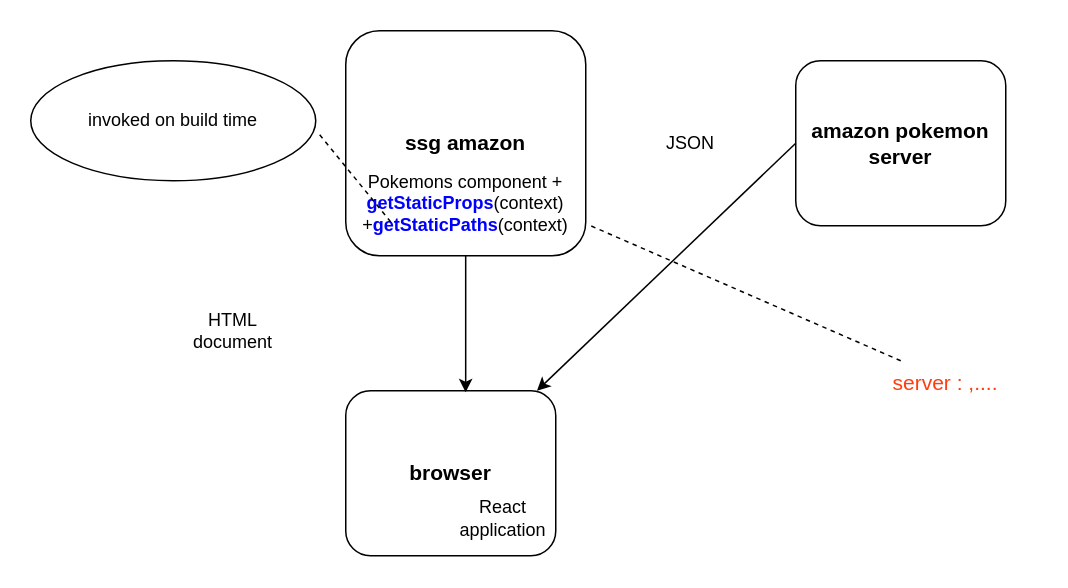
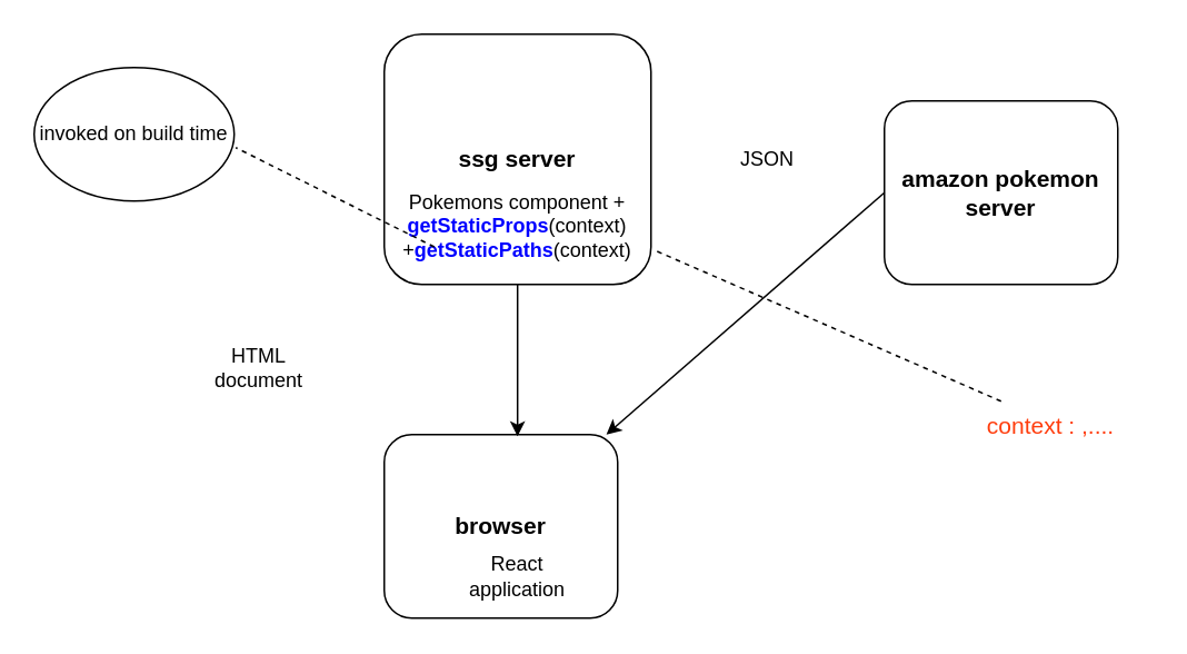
  <mxCell id="0" />
  <mxCell id="1" parent="0" />
- <mxCell id="2" value="&lt;b&gt;&lt;font style=&quot;font-size: 14px&quot;&gt;ssg amazon&lt;/font&gt;&lt;/b&gt;" style="rounded=1;whiteSpace=wrap;html=1;" parent="1" vertex="1"><mxGeometry x="230" y="20" width="160" height="150" as="geometry" /></mxCell>
+ <mxCell id="2" value="&lt;b&gt;&lt;font style=&quot;font-size: 14px&quot;&gt;ssg server&lt;/font&gt;&lt;/b&gt;" style="rounded=1;whiteSpace=wrap;html=1;" parent="1" vertex="1"><mxGeometry x="230" y="20" width="160" height="150" as="geometry" /></mxCell>
  <mxCell id="3" value="&lt;b&gt;&lt;font style=&quot;font-size: 14px&quot;&gt;browser&lt;/font&gt;&lt;/b&gt;" style="rounded=1;whiteSpace=wrap;html=1;" parent="1" vertex="1"><mxGeometry x="230" y="260" width="140" height="110" as="geometry" /></mxCell>
- <mxCell id="4" value="&lt;b&gt;&lt;font style=&quot;font-size: 14px&quot;&gt;amazon pokemon server&lt;/font&gt;&lt;/b&gt;" style="rounded=1;whiteSpace=wrap;html=1;" parent="1" vertex="1"><mxGeometry x="530" y="40" width="140" height="110" as="geometry" /></mxCell>
+ <mxCell id="4" value="&lt;b&gt;&lt;font style=&quot;font-size: 14px&quot;&gt;amazon pokemon server&lt;/font&gt;&lt;/b&gt;" style="rounded=1;whiteSpace=wrap;html=1;" parent="1" vertex="1"><mxGeometry x="530" y="60" width="140" height="110" as="geometry" /></mxCell>
  <mxCell id="5" value="" style="endArrow=classic;html=1;exitX=0;exitY=0.5;exitDx=0;exitDy=0;" parent="1" source="4" target="3" edge="1"><mxGeometry width="50" height="50" relative="1" as="geometry"><mxPoint x="450" y="150" as="sourcePoint" /><mxPoint x="500" y="100" as="targetPoint" /></mxGeometry></mxCell>
  <mxCell id="6" value="JSON" style="text;html=1;strokeColor=none;fillColor=none;align=center;verticalAlign=middle;whiteSpace=wrap;rounded=0;" parent="1" vertex="1"><mxGeometry x="440" y="85" width="40" height="20" as="geometry" /></mxCell>
  <mxCell id="7" value="" style="endArrow=classic;html=1;entryX=0.571;entryY=0.009;entryDx=0;entryDy=0;entryPerimeter=0;" parent="1" source="2" target="3" edge="1"><mxGeometry width="50" height="50" relative="1" as="geometry"><mxPoint x="220" y="230" as="sourcePoint" /><mxPoint x="270" y="180" as="targetPoint" /></mxGeometry></mxCell>
  <mxCell id="8" value="HTML document" style="text;html=1;strokeColor=none;fillColor=none;align=center;verticalAlign=middle;whiteSpace=wrap;rounded=0;" parent="1" vertex="1"><mxGeometry x="130" y="210" width="50" height="20" as="geometry" /></mxCell>
  <mxCell id="9" value="Pokemons component + &lt;b&gt;&lt;font color=&quot;#0000ff&quot;&gt;getStaticProps&lt;/font&gt;&lt;/b&gt;(context) +&lt;font color=&quot;#0000ff&quot; style=&quot;font-weight: bold&quot;&gt;getStaticPaths&lt;/font&gt;(context)" style="text;html=1;strokeColor=none;fillColor=none;align=center;verticalAlign=middle;whiteSpace=wrap;rounded=0;" parent="1" vertex="1"><mxGeometry x="260" y="110" width="100" height="50" as="geometry" /></mxCell>
- <mxCell id="10" value="React application" style="text;html=1;strokeColor=none;fillColor=none;align=center;verticalAlign=middle;whiteSpace=wrap;rounded=0;" parent="1" vertex="1"><mxGeometry x="305" y="330" width="60" height="30" as="geometry" /></mxCell>
+ <mxCell id="10" value="React application" style="text;html=1;strokeColor=none;fillColor=none;align=center;verticalAlign=middle;whiteSpace=wrap;rounded=0;" parent="1" vertex="1"><mxGeometry x="280" y="330" width="60" height="30" as="geometry" /></mxCell>
  <mxCell id="11" value="" style="endArrow=none;dashed=1;html=1;entryX=1.006;entryY=0.86;entryDx=0;entryDy=0;entryPerimeter=0;" parent="1" target="2" edge="1"><mxGeometry width="50" height="50" relative="1" as="geometry"><mxPoint x="600" y="240" as="sourcePoint" /><mxPoint x="390" y="200" as="targetPoint" /></mxGeometry></mxCell>
- <mxCell id="12" value="&lt;font style=&quot;font-size: 14px&quot; color=&quot;#ff3d0d&quot;&gt;server : &lt;font style=&quot;font-size: 14px&quot;&gt;,....&lt;/font&gt;&lt;/font&gt;" style="text;html=1;strokeColor=none;fillColor=none;align=center;verticalAlign=middle;whiteSpace=wrap;rounded=0;" parent="1" vertex="1"><mxGeometry x="570" y="240" width="120" height="30" as="geometry" /></mxCell>
- <mxCell id="13" value="invoked on build time" style="ellipse;whiteSpace=wrap;html=1;" parent="1" vertex="1"><mxGeometry x="20" y="40" width="190" height="80" as="geometry" /></mxCell>
+ <mxCell id="12" value="&lt;font style=&quot;font-size: 14px&quot; color=&quot;#ff3d0d&quot;&gt;context : &lt;font style=&quot;font-size: 14px&quot;&gt;,....&lt;/font&gt;&lt;/font&gt;" style="text;html=1;strokeColor=none;fillColor=none;align=center;verticalAlign=middle;whiteSpace=wrap;rounded=0;" parent="1" vertex="1"><mxGeometry x="570" y="240" width="120" height="30" as="geometry" /></mxCell>
+ <mxCell id="13" value="invoked on build time" style="ellipse;whiteSpace=wrap;html=1;" parent="1" vertex="1"><mxGeometry x="20" y="40" width="120" height="80" as="geometry" /></mxCell>
  <mxCell id="14" value="" style="endArrow=none;dashed=1;html=1;entryX=1.008;entryY=0.6;entryDx=0;entryDy=0;entryPerimeter=0;exitX=0;exitY=0.75;exitDx=0;exitDy=0;" parent="1" source="9" target="13" edge="1"><mxGeometry width="50" height="50" relative="1" as="geometry"><mxPoint x="120" y="190" as="sourcePoint" /><mxPoint x="170" y="140" as="targetPoint" /></mxGeometry></mxCell>
